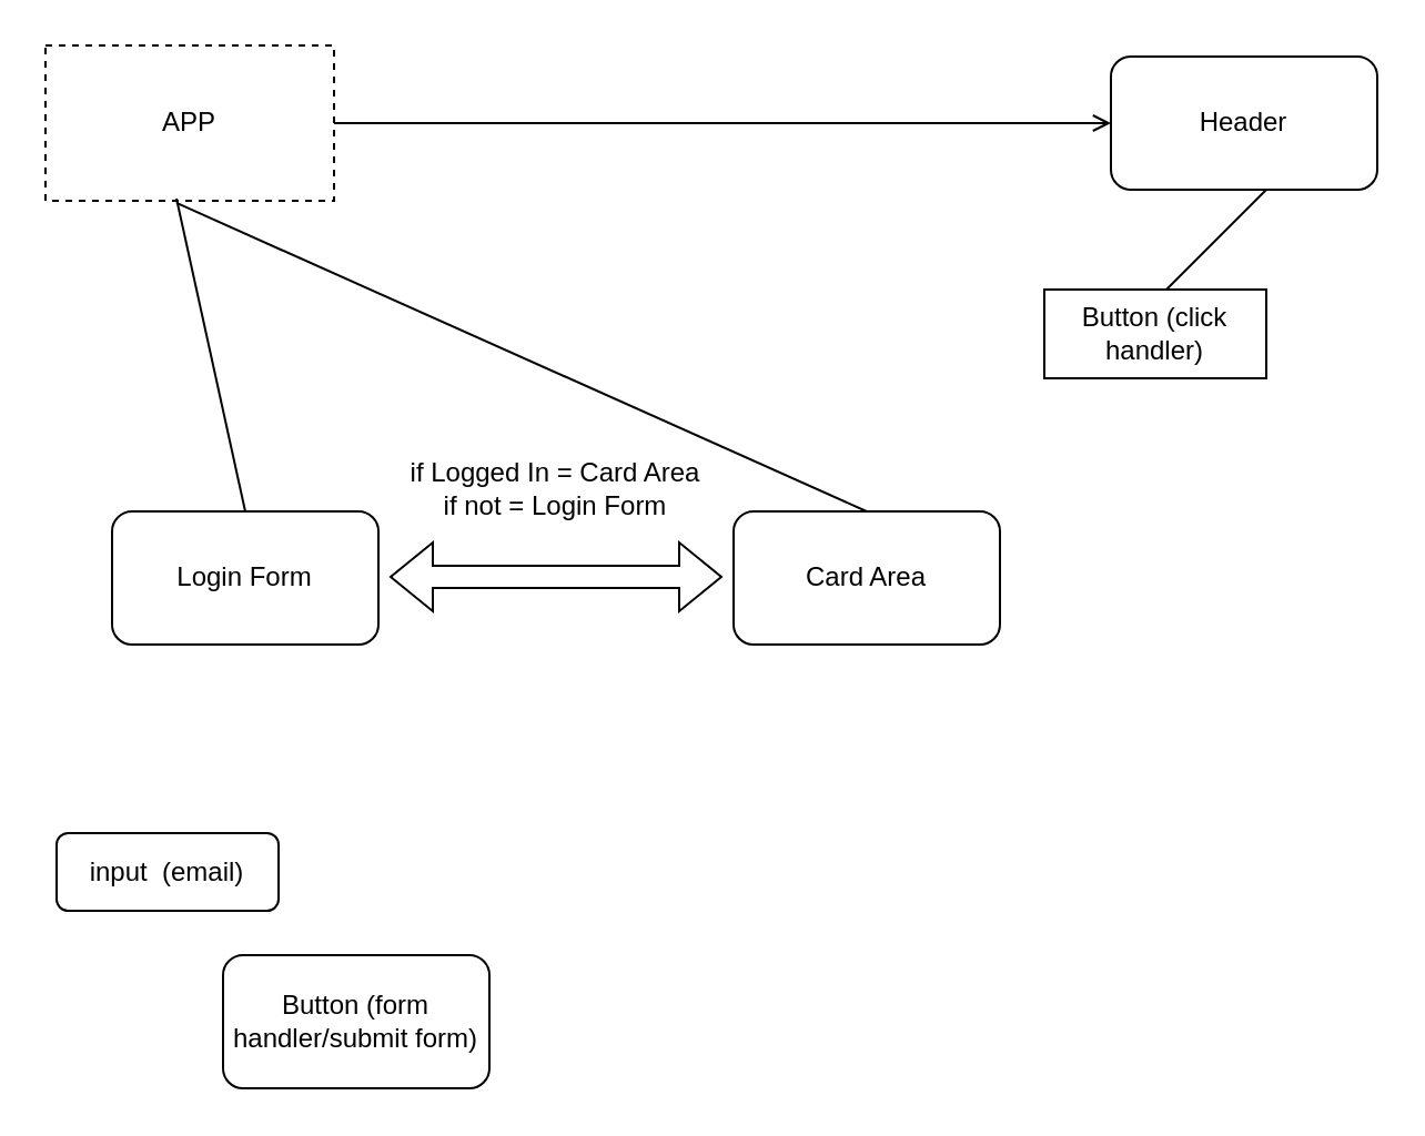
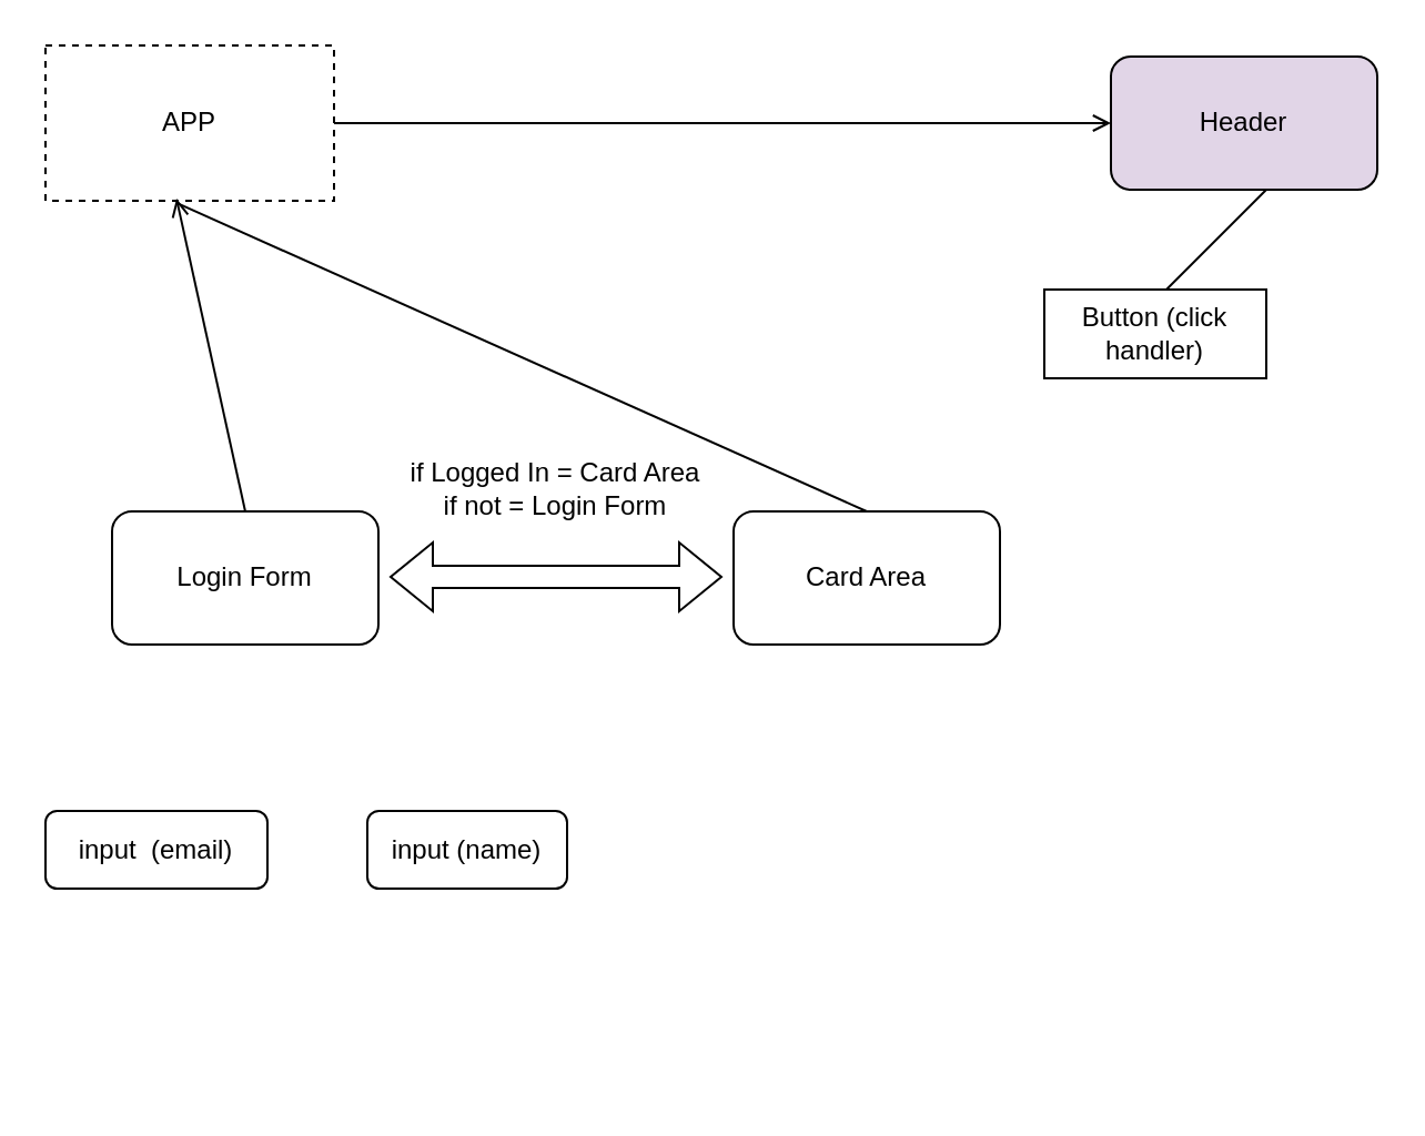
  <mxCell id="0" />
  <mxCell id="1" parent="0" />
  <mxCell id="2" value="APP" style="rounded=0;whiteSpace=wrap;html=1;dashed=1;" vertex="1" parent="1"><mxGeometry x="20" y="20" width="130" height="70" as="geometry" /></mxCell>
- <mxCell id="3" value="Header" style="rounded=1;whiteSpace=wrap;html=1;" vertex="1" parent="1"><mxGeometry x="500" y="25" width="120" height="60" as="geometry" /></mxCell>
+ <mxCell id="3" value="Header" style="rounded=1;whiteSpace=wrap;html=1;fillColor=#e1d5e7;" vertex="1" parent="1"><mxGeometry x="500" y="25" width="120" height="60" as="geometry" /></mxCell>
  <mxCell id="4" value="Login Form" style="rounded=1;whiteSpace=wrap;html=1;" vertex="1" parent="1"><mxGeometry x="50" y="230" width="120" height="60" as="geometry" /></mxCell>
  <mxCell id="5" value="Card Area" style="rounded=1;whiteSpace=wrap;html=1;" vertex="1" parent="1"><mxGeometry x="330" y="230" width="120" height="60" as="geometry" /></mxCell>
- <mxCell id="6" value="" style="endArrow=none;html=1;rounded=0;exitX=0.5;exitY=0;exitDx=0;exitDy=0;entryX=0.454;entryY=0.986;entryDx=0;entryDy=0;entryPerimeter=0;" edge="1" parent="1" source="4" target="2"><mxGeometry width="50" height="50" relative="1" as="geometry"><mxPoint x="30" y="140" as="sourcePoint" /><mxPoint x="120" y="110" as="targetPoint" /><Array as="points" /></mxGeometry></mxCell>
+ <mxCell id="6" value="" style="endArrow=open;html=1;rounded=0;exitX=0.5;exitY=0;exitDx=0;exitDy=0;entryX=0.454;entryY=0.986;entryDx=0;entryDy=0;entryPerimeter=0;" edge="1" parent="1" source="4" target="2"><mxGeometry width="50" height="50" relative="1" as="geometry"><mxPoint x="30" y="140" as="sourcePoint" /><mxPoint x="120" y="110" as="targetPoint" /><Array as="points" /></mxGeometry></mxCell>
  <mxCell id="7" value="" style="endArrow=none;html=1;rounded=0;entryX=0.5;entryY=0;entryDx=0;entryDy=0;exitX=0.454;exitY=1.014;exitDx=0;exitDy=0;exitPerimeter=0;" edge="1" parent="1" source="2" target="5"><mxGeometry width="50" height="50" relative="1" as="geometry"><mxPoint x="170" y="160" as="sourcePoint" /><mxPoint x="220" y="110" as="targetPoint" /></mxGeometry></mxCell>
  <mxCell id="8" value="" style="endArrow=open;html=1;rounded=0;" edge="1" parent="1" source="2" target="3"><mxGeometry width="50" height="50" relative="1" as="geometry"><mxPoint x="260" y="150" as="sourcePoint" /><mxPoint x="310" y="100" as="targetPoint" /></mxGeometry></mxCell>
  <mxCell id="9" value="" style="shape=flexArrow;endArrow=classic;startArrow=classic;html=1;rounded=0;" edge="1" parent="1"><mxGeometry width="100" height="100" relative="1" as="geometry"><mxPoint x="175" y="259.5" as="sourcePoint" /><mxPoint x="325" y="259.5" as="targetPoint" /></mxGeometry></mxCell>
  <mxCell id="10" value="if Logged In = Card Area&lt;br&gt;if not = Login Form" style="text;html=1;strokeColor=none;fillColor=none;align=center;verticalAlign=middle;whiteSpace=wrap;rounded=0;" vertex="1" parent="1"><mxGeometry x="165" y="190" width="170" height="60" as="geometry" /></mxCell>
  <mxCell id="11" value="" style="endArrow=none;html=1;rounded=0;" edge="1" parent="1"><mxGeometry width="50" height="50" relative="1" as="geometry"><mxPoint x="520" y="135" as="sourcePoint" /><mxPoint x="570" y="85" as="targetPoint" /></mxGeometry></mxCell>
- <mxCell id="12" value="input&amp;nbsp; (email)" style="rounded=1;whiteSpace=wrap;html=1;" vertex="1" parent="1"><mxGeometry x="25" y="375" width="100" height="35" as="geometry" /></mxCell>
- <mxCell id="14" value="Button (form handler/submit form)" style="rounded=1;whiteSpace=wrap;html=1;" vertex="1" parent="1"><mxGeometry x="100" y="430" width="120" height="60" as="geometry" /></mxCell>
+ <mxCell id="12" value="input&amp;nbsp; (email)" style="rounded=1;whiteSpace=wrap;html=1;" vertex="1" parent="1"><mxGeometry x="20" y="365" width="100" height="35" as="geometry" /></mxCell>
+ <mxCell id="13" value="input (name)" style="rounded=1;whiteSpace=wrap;html=1;" vertex="1" parent="1"><mxGeometry x="165" y="365" width="90" height="35" as="geometry" /></mxCell>
  <mxCell id="15" value="Button (click handler)" style="rounded=1;whiteSpace=wrap;html=1;arcSize=0;" vertex="1" parent="1"><mxGeometry x="470" y="130" width="100" height="40" as="geometry" /></mxCell>
